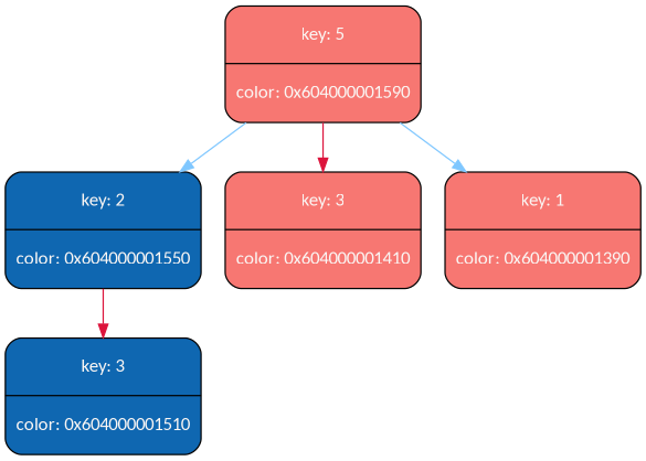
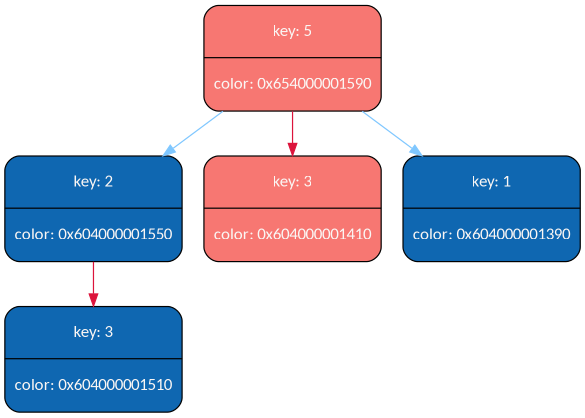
  digraph {
    splines=true
    node [color=1 fillcolor="#F77772" fontcolor=" #FAF6F4" fontname=Calibri shape=Mrecord style=filled]
    edge [color="#7FC7FF" constraint=true fillcolor="#7FC7FF" fontname=Calibri]
-   n1 [height=1.21 label="{key: 5| color: 0x604000001590}" width=1.1]
+   n1 [height=1.21 label="{key: 5| color: 0x654000001590}" width=1.1]
    n2 [color=0 fillcolor="#0F67B1" height=1.21 label="{key: 2| color: 0x604000001550}" width=1.1]
    n3 [height=1.21 label="{key: 3| color: 0x604000001410}" width=1.1]
-   n4 [height=1.21 label="{key: 1| color: 0x604000001390}" width=1.1]
+   n4 [fillcolor="#0F67B1" height=1.21 label="{key: 1| color: 0x604000001390}" width=1.1]
    n5 [color=0 fillcolor="#0F67B1" height=1.21 label="{key: 3| color: 0x604000001510}" width=1.1]
    n1 -> n2
    n1 -> n3 [color="#DC143C" fillcolor="#DC143C"]
    n1 -> n4
    n2 -> n5 [color="#DC143C" fillcolor="#DC143C"]
  }
